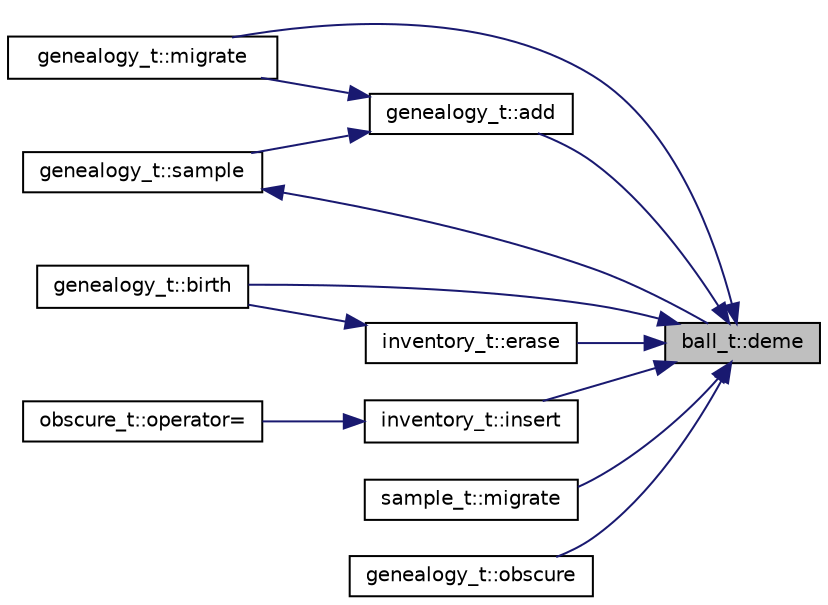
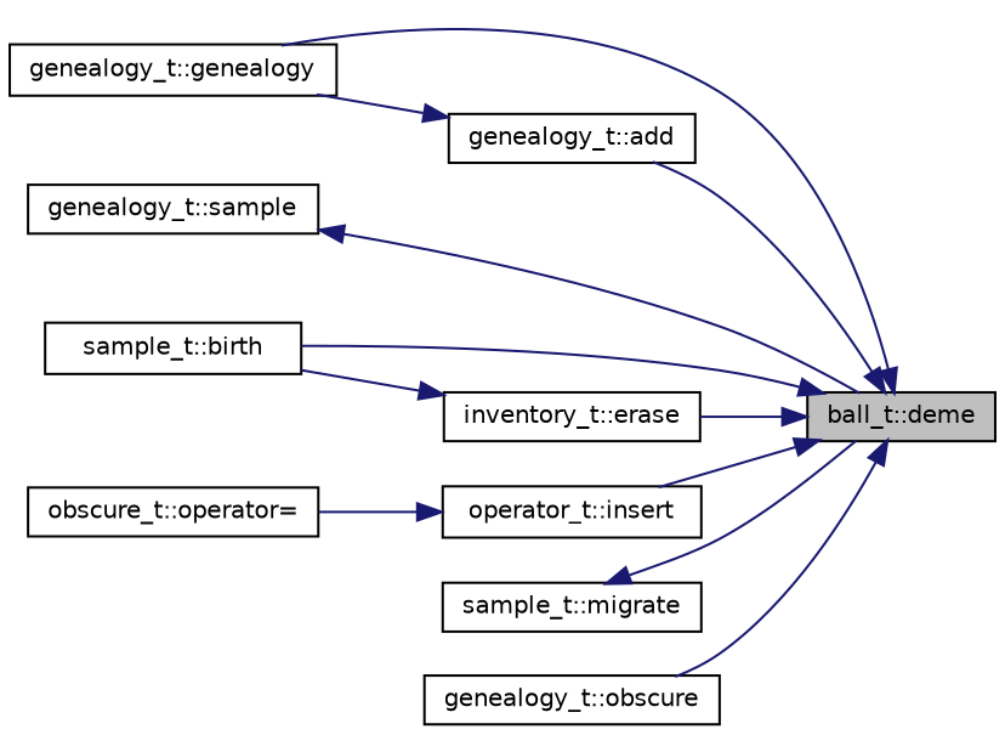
  digraph {
    rankdir=RL
    node [color=black fillcolor=white fontname=Helvetica fontsize=10 shape=record style=filled]
    edge [color=midnightblue dir=back fontname=Helvetica fontsize=10 labelfontname=Helvetica labelfontsize=10 style=solid]
    n1 [fillcolor=grey75 fontcolor=black height=0.2 label="ball_t::deme" width=0.4]
    n2 [height=0.2 label="genealogy_t::add" width=0.4]
-   n3 [height=0.2 label="genealogy_t::birth" width=0.4]
-   n4 [height=0.2 label="genealogy_t::migrate" width=0.4]
+   n3 [height=0.2 label="sample_t::birth" width=0.4]
+   n4 [height=0.2 label="genealogy_t::genealogy" width=0.4]
    n5 [height=0.2 label="inventory_t::erase" width=0.4]
-   n6 [height=0.2 label="inventory_t::insert" width=0.4]
+   n6 [height=0.2 label="operator_t::insert" width=0.4]
    n7 [height=0.2 label="sample_t::migrate" width=0.4]
    n8 [height=0.2 label="genealogy_t::obscure" width=0.4]
    n9 [height=0.2 label="genealogy_t::sample" width=0.4]
    n10 [height=0.2 label="obscure_t::operator=" width=0.4]
    n1 -> n2
    n1 -> n3
    n1 -> n4
    n1 -> n5
    n1 -> n6
-   n1 -> n7
+   n7 -> n1
    n1 -> n8
    n2 -> n4
-   n2 -> n9
    n5 -> n3
    n6 -> n10
    n9 -> n1
  }
